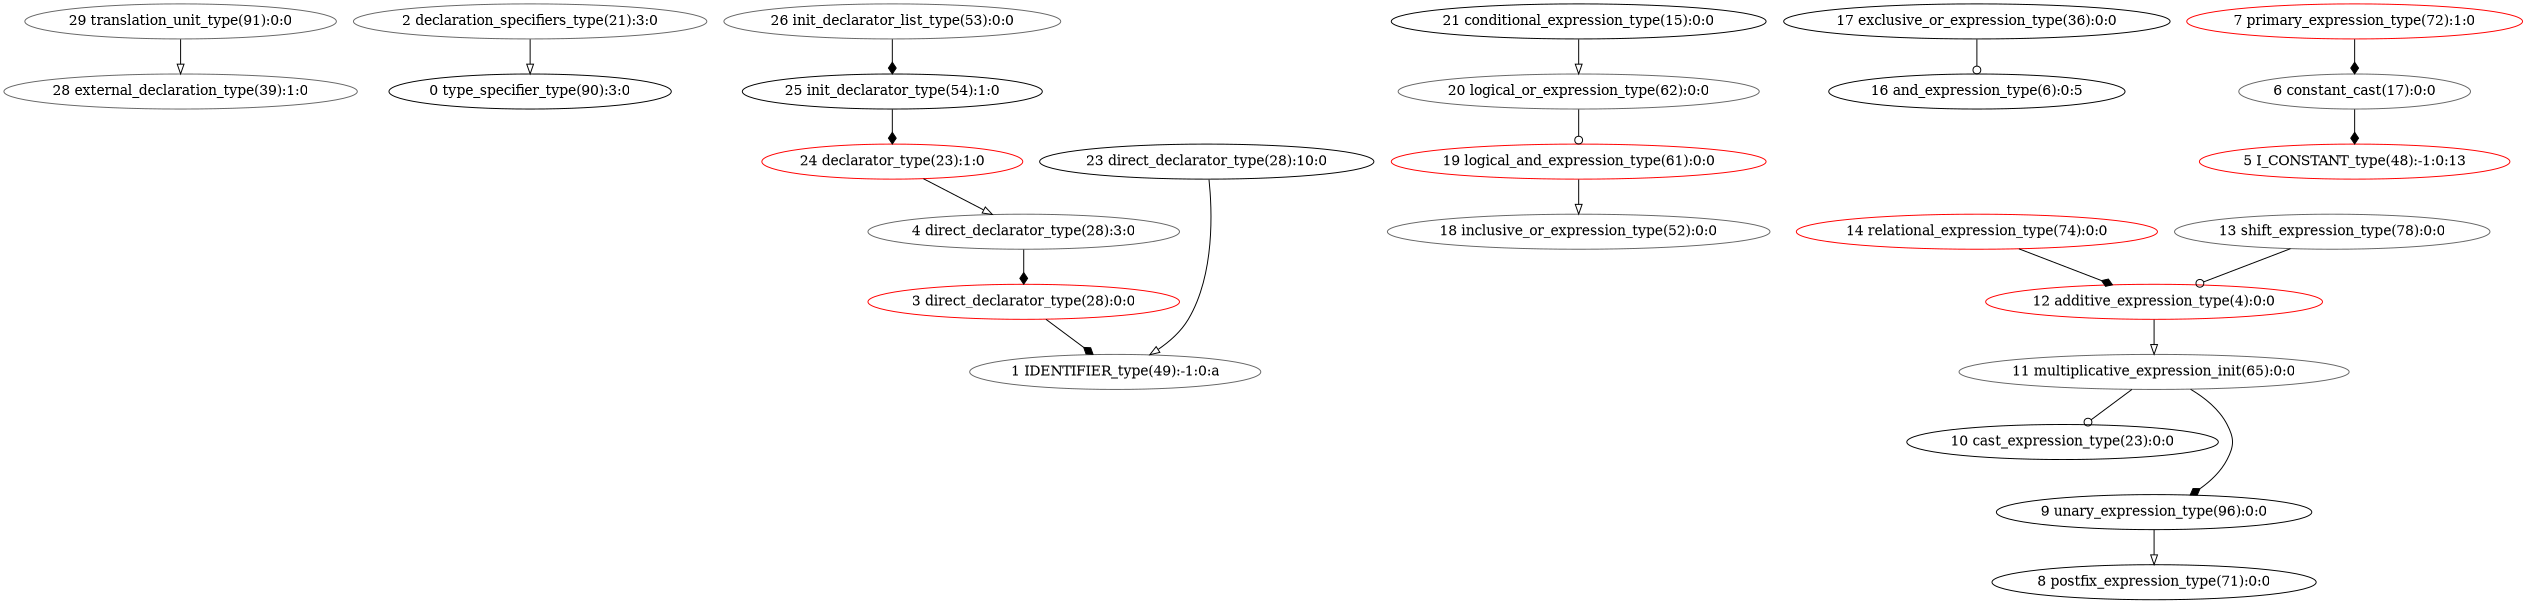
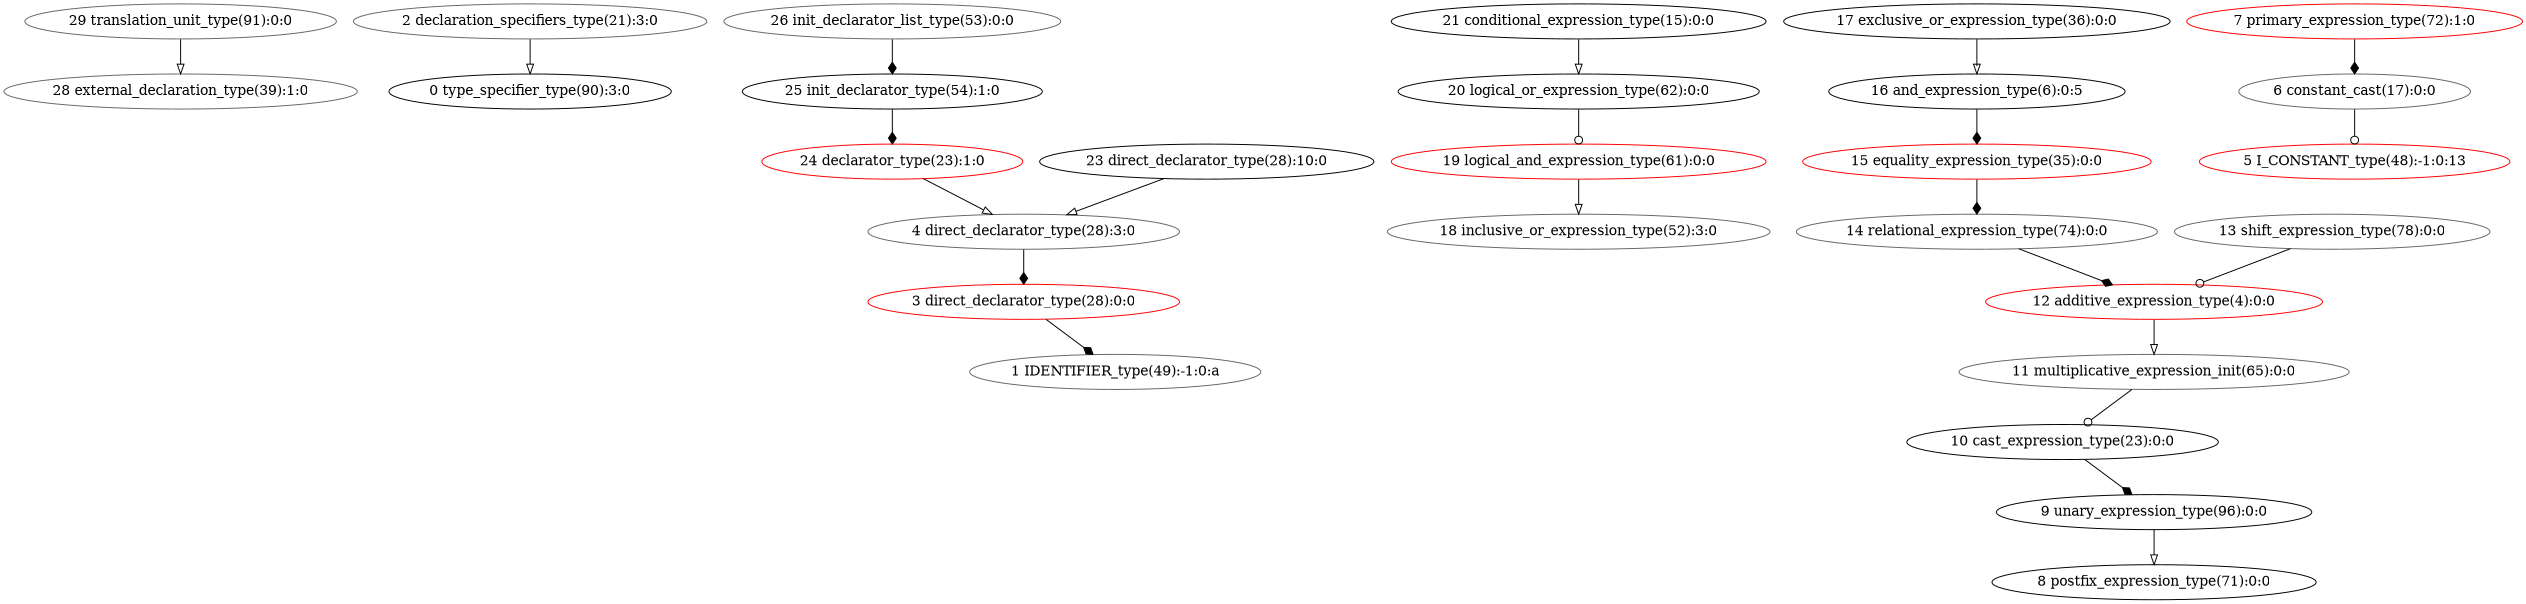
  digraph {
    node [color=gray40]
    edge [arrowhead=diamond]
    n1 [label="29 translation_unit_type(91):0:0"]
    n2 [label="28 external_declaration_type(39):1:0"]
    n3 [label="2 declaration_specifiers_type(21):3:0"]
    n4 [color=black label="0 type_specifier_type(90):3:0"]
    n5 [label="26 init_declarator_list_type(53):0:0"]
    n6 [color=black label="25 init_declarator_type(54):1:0"]
    n7 [color=red label="24 declarator_type(23):1:0"]
    n8 [label="4 direct_declarator_type(28):3:0"]
    n9 [color=black label="23 direct_declarator_type(28):10:0"]
    n10 [color=red label="3 direct_declarator_type(28):0:0"]
    n11 [label="1 IDENTIFIER_type(49):-1:0:a"]
    n12 [color=black label="21 conditional_expression_type(15):0:0"]
-   n13 [label="20 logical_or_expression_type(62):0:0"]
+   n13 [color=black label="20 logical_or_expression_type(62):0:0"]
    n14 [color=red label="19 logical_and_expression_type(61):0:0"]
-   n15 [label="18 inclusive_or_expression_type(52):0:0"]
+   n15 [label="18 inclusive_or_expression_type(52):3:0"]
    n16 [color=black label="17 exclusive_or_expression_type(36):0:0"]
    n17 [color=black label="16 and_expression_type(6):0:5"]
-   n19 [color=red label="14 relational_expression_type(74):0:0"]
+   n18 [color=red label="15 equality_expression_type(35):0:0"]
+   n19 [label="14 relational_expression_type(74):0:0"]
    n20 [color=red label="12 additive_expression_type(4):0:0"]
    n21 [label="13 shift_expression_type(78):0:0"]
    n22 [label="11 multiplicative_expression_init(65):0:0"]
    n23 [color=black label="10 cast_expression_type(23):0:0"]
    n24 [color=black label="9 unary_expression_type(96):0:0"]
    n25 [color=black label="8 postfix_expression_type(71):0:0"]
    n26 [color=red label="7 primary_expression_type(72):1:0"]
    n27 [label="6 constant_cast(17):0:0"]
    n28 [color=red label="5 I_CONSTANT_type(48):-1:0:13"]
    n1 -> n2 [arrowhead=onormal]
    n3 -> n4 [arrowhead=onormal]
    n5 -> n6
    n6 -> n7
    n7 -> n8 [arrowhead=onormal]
    n8 -> n10
-   n9 -> n11 [arrowhead=onormal]
+   n9 -> n8 [arrowhead=onormal]
    n10 -> n11
    n12 -> n13 [arrowhead=onormal]
    n13 -> n14 [arrowhead=odot]
    n14 -> n15 [arrowhead=onormal]
-   n16 -> n17 [arrowhead=odot]
+   n16 -> n17 [arrowhead=onormal]
+   n17 -> n18
+   n18 -> n19
    n19 -> n20
    n20 -> n22 [arrowhead=onormal]
    n21 -> n20 [arrowhead=odot]
    n22 -> n23 [arrowhead=odot]
-   n22 -> n24
+   n23 -> n24
    n24 -> n25 [arrowhead=onormal]
    n26 -> n27
-   n27 -> n28
+   n27 -> n28 [arrowhead=odot]
  }
